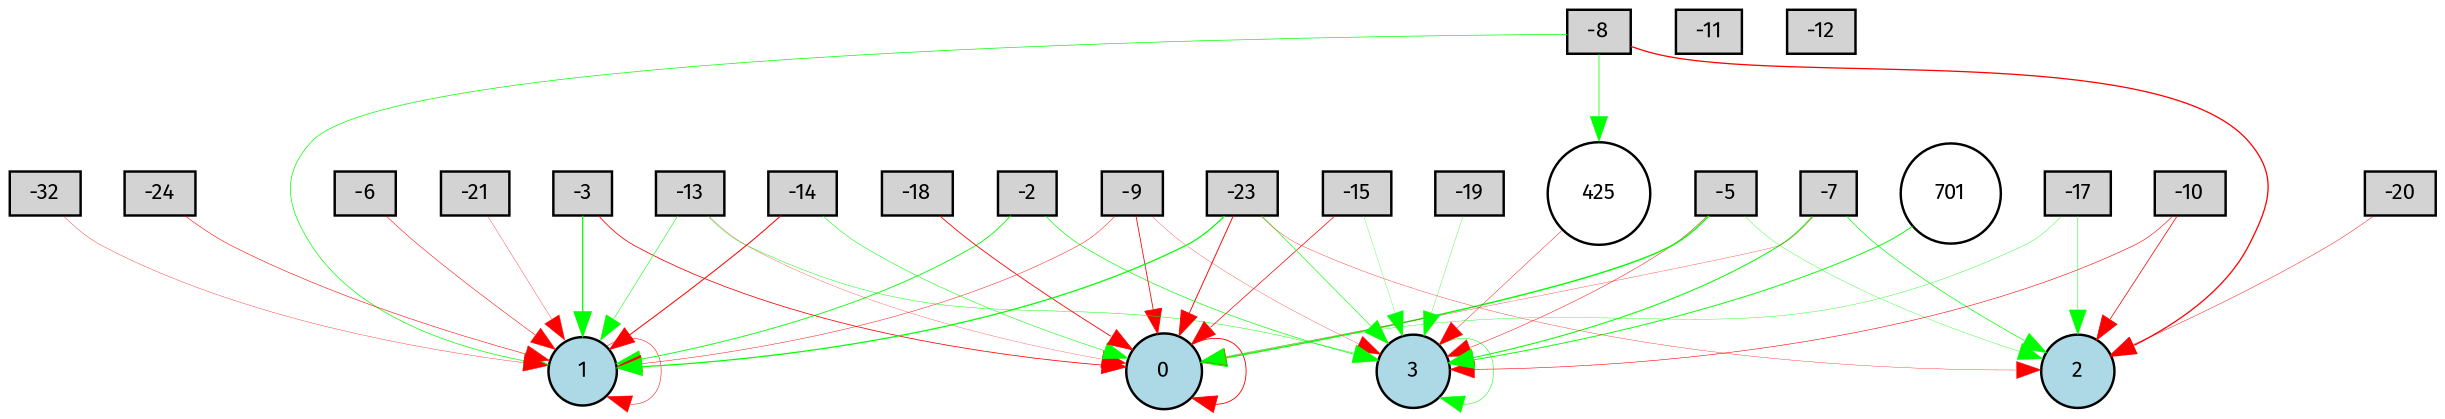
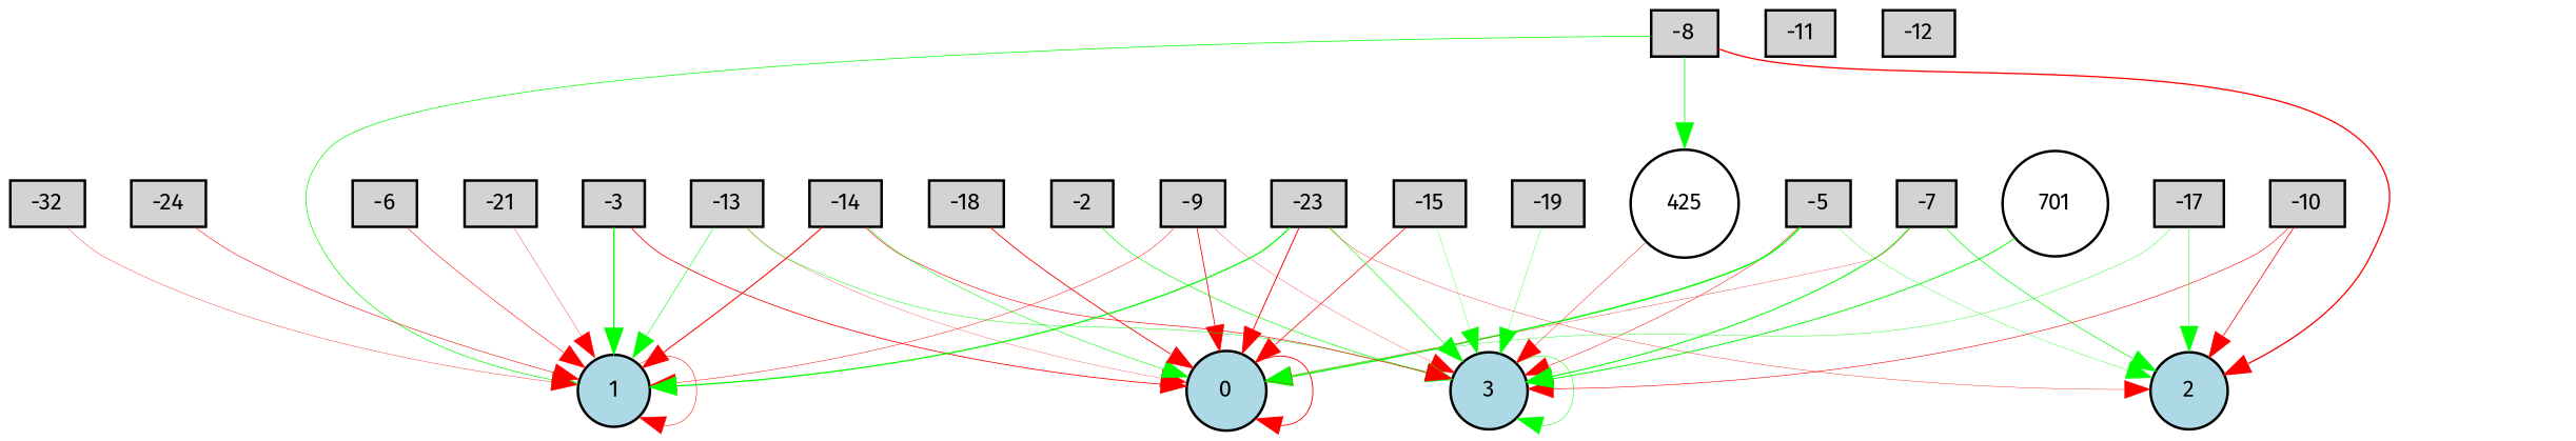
  digraph {
    fontname="Fira Sans"
    node [fillcolor=lightgray fontname="Fira Sans" fontsize=9 shape=box style=filled]
    edge [color=red fontname="Fira Sans" style=solid]
    1 [fillcolor=lightblue height=0.2 shape=circle width=0.2]
    3 [fillcolor=lightblue height=0.2 shape=circle width=0.2]
    -2 [height=0.2 width=0.2]
    -3 [height=0.2 width=0.2]
    0 [fillcolor=lightblue height=0.2 shape=circle width=0.2]
    -5 [height=0.2 width=0.2]
    2 [fillcolor=lightblue height=0.2 shape=circle width=0.2]
    -6 [height=0.2 width=0.2]
    -7 [height=0.2 width=0.2]
    -8 [height=0.2 width=0.2]
    425 [fillcolor=white height=0.2 shape=circle width=0.2]
    -9 [height=0.2 width=0.2]
    -10 [height=0.2 width=0.2]
    -11 [height=0.2 width=0.2]
    -12 [height=0.2 width=0.2]
    -13 [height=0.2 width=0.2]
    -14 [height=0.2 width=0.2]
    -15 [height=0.2 width=0.2]
    701 [fillcolor=white height=0.2 shape=circle width=0.2]
    -17 [height=0.2 width=0.2]
    -18 [height=0.2 width=0.2]
    -19 [height=0.2 width=0.2]
-   -20 [height=0.2 width=0.2]
    -21 [height=0.2 width=0.2]
    n25 [height=0.2 label=-32 width=0.2]
    -23 [height=0.2 width=0.2]
    -24 [height=0.2 width=0.2]
    1 -> 1 [penwidth=0.2079553570308173]
    3 -> 3 [color=green penwidth=0.2044317381385668]
-   -2 -> 1 [color=green penwidth=0.3520218160479741]
    -2 -> 3 [color=green penwidth=0.26877740355110497]
    -3 -> 1 [color=green penwidth=0.5117223639555097]
    -3 -> 0 [penwidth=0.32348878502471734]
    0 -> 0 [penwidth=0.35966064304773604]
    -5 -> 3 [penwidth=0.19884917423542553]
    -5 -> 0 [color=green penwidth=0.5704837777325217]
    -5 -> 2 [color=green penwidth=0.14095474769875302]
    -6 -> 1 [penwidth=0.21625392961234224]
    -7 -> 3 [color=green penwidth=0.41401432752221357]
    -7 -> 0 [penwidth=0.12350745116655451]
    -7 -> 2 [color=green penwidth=0.2795491017427923]
    -8 -> 1 [color=green penwidth=0.2849808067691814]
    -8 -> 2 [penwidth=0.524133636278808]
    -8 -> 425 [color=green penwidth=0.30000000000000004]
    425 -> 3 [penwidth=0.17550052954508427]
    -9 -> 1 [penwidth=0.1867833197953364]
    -9 -> 3 [penwidth=0.11918967088542665]
    -9 -> 0 [penwidth=0.33603707898222546]
    -10 -> 3 [penwidth=0.23365058203505432]
    -10 -> 2 [penwidth=0.308576493601523]
    -13 -> 1 [color=green penwidth=0.22263659727122834]
    -13 -> 3 [color=green penwidth=0.1929991194264158]
    -13 -> 0 [penwidth=0.11162809598486481]
    -14 -> 1 [penwidth=0.4124342330817723]
+   -14 -> 3 [penwidth=0.24686707010110442]
    -14 -> 0 [color=green penwidth=0.2204479962908286]
    -15 -> 3 [color=green penwidth=0.11587781784802116]
    -15 -> 0 [penwidth=0.29107713679702374]
    701 -> 3 [color=green penwidth=0.3802872539972919]
    -17 -> 0 [color=green penwidth=0.1548950776795129]
    -17 -> 2 [color=green penwidth=0.1956559415763792]
    -18 -> 0 [penwidth=0.3490283736366212]
    -19 -> 3 [color=green penwidth=0.1361218747984314]
-   -20 -> 2 [penwidth=0.18414613508401773]
    -21 -> 1 [penwidth=0.13424588735204118]
    n25 -> 1 [penwidth=0.14359942474670398]
    -23 -> 1 [color=green penwidth=0.5048073615335305]
    -23 -> 3 [color=green penwidth=0.249222039405281]
    -23 -> 0 [penwidth=0.38077165502719124]
    -23 -> 2 [penwidth=0.1414653398549252]
    -24 -> 1 [penwidth=0.22535117819427491]
  }
